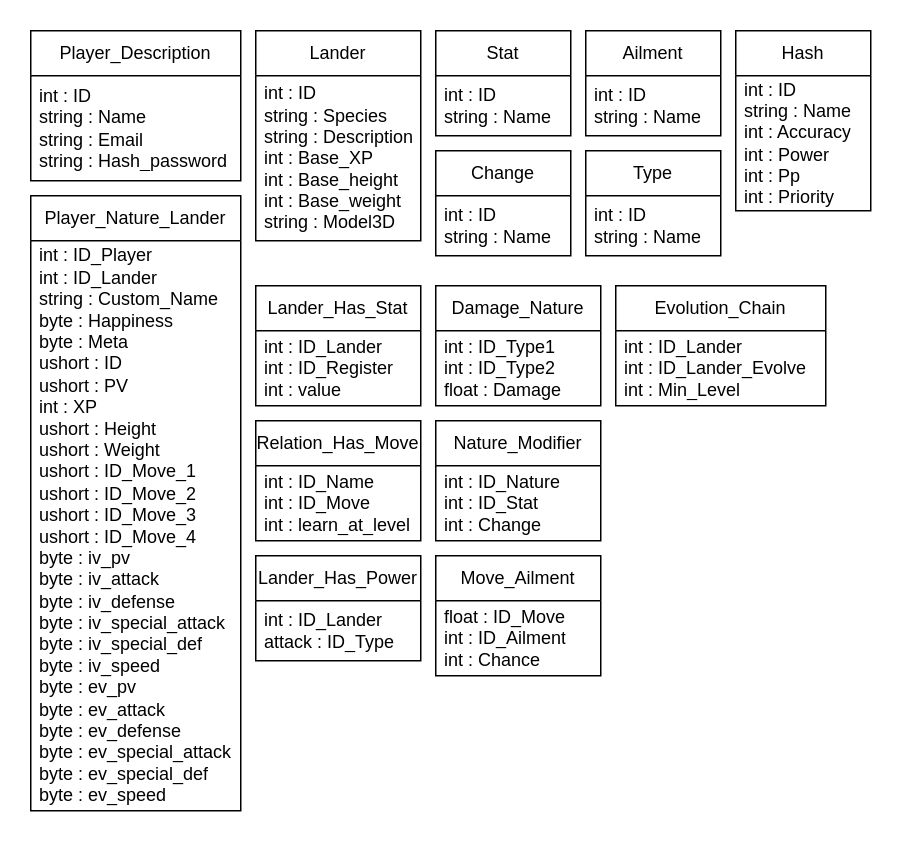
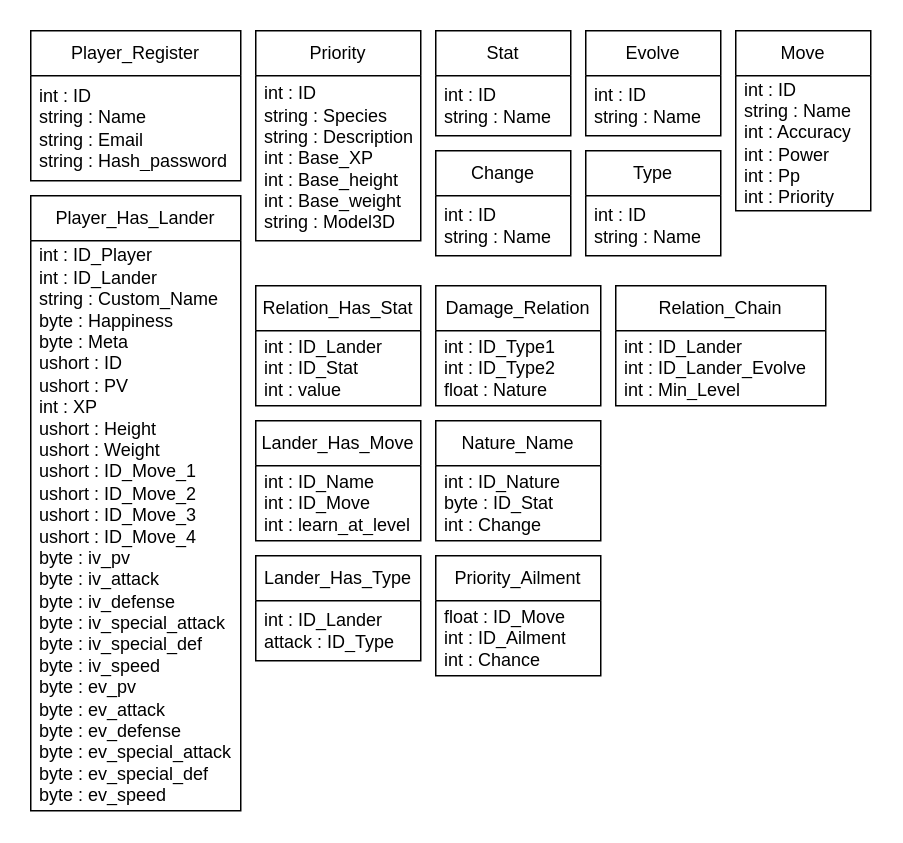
  <mxCell id="0" />
  <mxCell id="1" parent="0" />
- <mxCell id="2" value="Player_Description" style="swimlane;fontStyle=0;childLayout=stackLayout;horizontal=1;startSize=30;horizontalStack=0;resizeParent=1;resizeParentMax=0;resizeLast=0;collapsible=1;marginBottom=0;whiteSpace=wrap;html=1;" vertex="1" parent="1"><mxGeometry x="20" y="20" width="140" height="100" as="geometry" /></mxCell>
+ <mxCell id="2" value="Player_Register" style="swimlane;fontStyle=0;childLayout=stackLayout;horizontal=1;startSize=30;horizontalStack=0;resizeParent=1;resizeParentMax=0;resizeLast=0;collapsible=1;marginBottom=0;whiteSpace=wrap;html=1;" vertex="1" parent="1"><mxGeometry x="20" y="20" width="140" height="100" as="geometry" /></mxCell>
  <mxCell id="3" value="int : ID&lt;br&gt;string : Name&lt;br&gt;string : Email&lt;br&gt;string : Hash_password" style="text;strokeColor=none;fillColor=none;align=left;verticalAlign=middle;spacingLeft=4;spacingRight=4;overflow=hidden;points=[[0,0.5],[1,0.5]];portConstraint=eastwest;rotatable=0;whiteSpace=wrap;html=1;" vertex="1" parent="2"><mxGeometry y="30" width="140" height="70" as="geometry" /></mxCell>
- <mxCell id="4" value="Lander" style="swimlane;fontStyle=0;childLayout=stackLayout;horizontal=1;startSize=30;horizontalStack=0;resizeParent=1;resizeParentMax=0;resizeLast=0;collapsible=1;marginBottom=0;whiteSpace=wrap;html=1;" vertex="1" parent="1"><mxGeometry x="170" y="20" width="110" height="140" as="geometry" /></mxCell>
+ <mxCell id="4" value="Priority" style="swimlane;fontStyle=0;childLayout=stackLayout;horizontal=1;startSize=30;horizontalStack=0;resizeParent=1;resizeParentMax=0;resizeLast=0;collapsible=1;marginBottom=0;whiteSpace=wrap;html=1;" vertex="1" parent="1"><mxGeometry x="170" y="20" width="110" height="140" as="geometry" /></mxCell>
  <mxCell id="5" value="int : ID&lt;br&gt;string : Species&lt;br&gt;string : Description&lt;br&gt;int : Base_XP&lt;br&gt;int : Base_height&lt;br&gt;int : Base_weight&lt;br&gt;string : Model3D" style="text;strokeColor=none;fillColor=none;align=left;verticalAlign=middle;spacingLeft=4;spacingRight=4;overflow=hidden;points=[[0,0.5],[1,0.5]];portConstraint=eastwest;rotatable=0;whiteSpace=wrap;html=1;" vertex="1" parent="4"><mxGeometry y="30" width="110" height="110" as="geometry" /></mxCell>
  <mxCell id="6" value="Stat" style="swimlane;fontStyle=0;childLayout=stackLayout;horizontal=1;startSize=30;horizontalStack=0;resizeParent=1;resizeParentMax=0;resizeLast=0;collapsible=1;marginBottom=0;whiteSpace=wrap;html=1;" vertex="1" parent="1"><mxGeometry x="290" y="20" width="90" height="70" as="geometry" /></mxCell>
  <mxCell id="7" value="int : ID&lt;br&gt;string : Name" style="text;strokeColor=none;fillColor=none;align=left;verticalAlign=middle;spacingLeft=4;spacingRight=4;overflow=hidden;points=[[0,0.5],[1,0.5]];portConstraint=eastwest;rotatable=0;whiteSpace=wrap;html=1;" vertex="1" parent="6"><mxGeometry y="30" width="90" height="40" as="geometry" /></mxCell>
- <mxCell id="8" value="Hash" style="swimlane;fontStyle=0;childLayout=stackLayout;horizontal=1;startSize=30;horizontalStack=0;resizeParent=1;resizeParentMax=0;resizeLast=0;collapsible=1;marginBottom=0;whiteSpace=wrap;html=1;" vertex="1" parent="1"><mxGeometry x="490" y="20" width="90" height="120" as="geometry" /></mxCell>
+ <mxCell id="8" value="Move" style="swimlane;fontStyle=0;childLayout=stackLayout;horizontal=1;startSize=30;horizontalStack=0;resizeParent=1;resizeParentMax=0;resizeLast=0;collapsible=1;marginBottom=0;whiteSpace=wrap;html=1;" vertex="1" parent="1"><mxGeometry x="490" y="20" width="90" height="120" as="geometry" /></mxCell>
  <mxCell id="9" value="int : ID&lt;br&gt;string : Name&lt;br&gt;int : Accuracy&lt;br&gt;int : Power&lt;br&gt;int : Pp&lt;br&gt;int : Priority" style="text;strokeColor=none;fillColor=none;align=left;verticalAlign=middle;spacingLeft=4;spacingRight=4;overflow=hidden;points=[[0,0.5],[1,0.5]];portConstraint=eastwest;rotatable=0;whiteSpace=wrap;html=1;" vertex="1" parent="8"><mxGeometry y="30" width="90" height="90" as="geometry" /></mxCell>
  <mxCell id="10" value="Change" style="swimlane;fontStyle=0;childLayout=stackLayout;horizontal=1;startSize=30;horizontalStack=0;resizeParent=1;resizeParentMax=0;resizeLast=0;collapsible=1;marginBottom=0;whiteSpace=wrap;html=1;" vertex="1" parent="1"><mxGeometry x="290" y="100" width="90" height="70" as="geometry" /></mxCell>
  <mxCell id="11" value="int : ID&lt;br&gt;string : Name" style="text;strokeColor=none;fillColor=none;align=left;verticalAlign=middle;spacingLeft=4;spacingRight=4;overflow=hidden;points=[[0,0.5],[1,0.5]];portConstraint=eastwest;rotatable=0;whiteSpace=wrap;html=1;" vertex="1" parent="10"><mxGeometry y="30" width="90" height="40" as="geometry" /></mxCell>
- <mxCell id="12" value="Ailment" style="swimlane;fontStyle=0;childLayout=stackLayout;horizontal=1;startSize=30;horizontalStack=0;resizeParent=1;resizeParentMax=0;resizeLast=0;collapsible=1;marginBottom=0;whiteSpace=wrap;html=1;" vertex="1" parent="1"><mxGeometry x="390" y="20" width="90" height="70" as="geometry" /></mxCell>
+ <mxCell id="12" value="Evolve" style="swimlane;fontStyle=0;childLayout=stackLayout;horizontal=1;startSize=30;horizontalStack=0;resizeParent=1;resizeParentMax=0;resizeLast=0;collapsible=1;marginBottom=0;whiteSpace=wrap;html=1;" vertex="1" parent="1"><mxGeometry x="390" y="20" width="90" height="70" as="geometry" /></mxCell>
  <mxCell id="13" value="int : ID&lt;br&gt;string : Name" style="text;strokeColor=none;fillColor=none;align=left;verticalAlign=middle;spacingLeft=4;spacingRight=4;overflow=hidden;points=[[0,0.5],[1,0.5]];portConstraint=eastwest;rotatable=0;whiteSpace=wrap;html=1;" vertex="1" parent="12"><mxGeometry y="30" width="90" height="40" as="geometry" /></mxCell>
  <mxCell id="14" value="Type" style="swimlane;fontStyle=0;childLayout=stackLayout;horizontal=1;startSize=30;horizontalStack=0;resizeParent=1;resizeParentMax=0;resizeLast=0;collapsible=1;marginBottom=0;whiteSpace=wrap;html=1;" vertex="1" parent="1"><mxGeometry x="390" y="100" width="90" height="70" as="geometry" /></mxCell>
  <mxCell id="15" value="int : ID&lt;br&gt;string : Name" style="text;strokeColor=none;fillColor=none;align=left;verticalAlign=middle;spacingLeft=4;spacingRight=4;overflow=hidden;points=[[0,0.5],[1,0.5]];portConstraint=eastwest;rotatable=0;whiteSpace=wrap;html=1;" vertex="1" parent="14"><mxGeometry y="30" width="90" height="40" as="geometry" /></mxCell>
- <mxCell id="16" value="Lander_Has_Stat" style="swimlane;fontStyle=0;childLayout=stackLayout;horizontal=1;startSize=30;horizontalStack=0;resizeParent=1;resizeParentMax=0;resizeLast=0;collapsible=1;marginBottom=0;whiteSpace=wrap;html=1;" vertex="1" parent="1"><mxGeometry x="170" y="190" width="110" height="80" as="geometry"><mxRectangle x="470" y="580" width="130" height="30" as="alternateBounds" /></mxGeometry></mxCell>
- <mxCell id="17" value="int : ID_Lander&lt;br&gt;int : ID_Register&lt;br&gt;int : value" style="text;strokeColor=none;fillColor=none;align=left;verticalAlign=middle;spacingLeft=4;spacingRight=4;overflow=hidden;points=[[0,0.5],[1,0.5]];portConstraint=eastwest;rotatable=0;whiteSpace=wrap;html=1;" vertex="1" parent="16"><mxGeometry y="30" width="110" height="50" as="geometry" /></mxCell>
- <mxCell id="18" value="Lander_Has_Power" style="swimlane;fontStyle=0;childLayout=stackLayout;horizontal=1;startSize=30;horizontalStack=0;resizeParent=1;resizeParentMax=0;resizeLast=0;collapsible=1;marginBottom=0;whiteSpace=wrap;html=1;" vertex="1" parent="1"><mxGeometry x="170" y="370" width="110" height="70" as="geometry"><mxRectangle x="470" y="580" width="130" height="30" as="alternateBounds" /></mxGeometry></mxCell>
+ <mxCell id="16" value="Relation_Has_Stat" style="swimlane;fontStyle=0;childLayout=stackLayout;horizontal=1;startSize=30;horizontalStack=0;resizeParent=1;resizeParentMax=0;resizeLast=0;collapsible=1;marginBottom=0;whiteSpace=wrap;html=1;" vertex="1" parent="1"><mxGeometry x="170" y="190" width="110" height="80" as="geometry"><mxRectangle x="470" y="580" width="130" height="30" as="alternateBounds" /></mxGeometry></mxCell>
+ <mxCell id="17" value="int : ID_Lander&lt;br&gt;int : ID_Stat&lt;br&gt;int : value" style="text;strokeColor=none;fillColor=none;align=left;verticalAlign=middle;spacingLeft=4;spacingRight=4;overflow=hidden;points=[[0,0.5],[1,0.5]];portConstraint=eastwest;rotatable=0;whiteSpace=wrap;html=1;" vertex="1" parent="16"><mxGeometry y="30" width="110" height="50" as="geometry" /></mxCell>
+ <mxCell id="18" value="Lander_Has_Type" style="swimlane;fontStyle=0;childLayout=stackLayout;horizontal=1;startSize=30;horizontalStack=0;resizeParent=1;resizeParentMax=0;resizeLast=0;collapsible=1;marginBottom=0;whiteSpace=wrap;html=1;" vertex="1" parent="1"><mxGeometry x="170" y="370" width="110" height="70" as="geometry"><mxRectangle x="470" y="580" width="130" height="30" as="alternateBounds" /></mxGeometry></mxCell>
  <mxCell id="19" value="int : ID_Lander&lt;br&gt;attack : ID_Type" style="text;strokeColor=none;fillColor=none;align=left;verticalAlign=middle;spacingLeft=4;spacingRight=4;overflow=hidden;points=[[0,0.5],[1,0.5]];portConstraint=eastwest;rotatable=0;whiteSpace=wrap;html=1;" vertex="1" parent="18"><mxGeometry y="30" width="110" height="40" as="geometry" /></mxCell>
- <mxCell id="20" value="Relation_Has_Move" style="swimlane;fontStyle=0;childLayout=stackLayout;horizontal=1;startSize=30;horizontalStack=0;resizeParent=1;resizeParentMax=0;resizeLast=0;collapsible=1;marginBottom=0;whiteSpace=wrap;html=1;" vertex="1" parent="1"><mxGeometry x="170" y="280" width="110" height="80" as="geometry"><mxRectangle x="470" y="580" width="130" height="30" as="alternateBounds" /></mxGeometry></mxCell>
+ <mxCell id="20" value="Lander_Has_Move" style="swimlane;fontStyle=0;childLayout=stackLayout;horizontal=1;startSize=30;horizontalStack=0;resizeParent=1;resizeParentMax=0;resizeLast=0;collapsible=1;marginBottom=0;whiteSpace=wrap;html=1;" vertex="1" parent="1"><mxGeometry x="170" y="280" width="110" height="80" as="geometry"><mxRectangle x="470" y="580" width="130" height="30" as="alternateBounds" /></mxGeometry></mxCell>
  <mxCell id="21" value="int : ID_Name&lt;br&gt;int : ID_Move&lt;br&gt;int : learn_at_level" style="text;strokeColor=none;fillColor=none;align=left;verticalAlign=middle;spacingLeft=4;spacingRight=4;overflow=hidden;points=[[0,0.5],[1,0.5]];portConstraint=eastwest;rotatable=0;whiteSpace=wrap;html=1;" vertex="1" parent="20"><mxGeometry y="30" width="110" height="50" as="geometry" /></mxCell>
- <mxCell id="22" value="Damage_Nature" style="swimlane;fontStyle=0;childLayout=stackLayout;horizontal=1;startSize=30;horizontalStack=0;resizeParent=1;resizeParentMax=0;resizeLast=0;collapsible=1;marginBottom=0;whiteSpace=wrap;html=1;" vertex="1" parent="1"><mxGeometry x="290" y="190" width="110" height="80" as="geometry"><mxRectangle x="470" y="580" width="130" height="30" as="alternateBounds" /></mxGeometry></mxCell>
- <mxCell id="23" value="int : ID_Type1&lt;br&gt;int : ID_Type2&lt;br&gt;float : Damage" style="text;strokeColor=none;fillColor=none;align=left;verticalAlign=middle;spacingLeft=4;spacingRight=4;overflow=hidden;points=[[0,0.5],[1,0.5]];portConstraint=eastwest;rotatable=0;whiteSpace=wrap;html=1;" vertex="1" parent="22"><mxGeometry y="30" width="110" height="50" as="geometry" /></mxCell>
- <mxCell id="24" value="Nature_Modifier" style="swimlane;fontStyle=0;childLayout=stackLayout;horizontal=1;startSize=30;horizontalStack=0;resizeParent=1;resizeParentMax=0;resizeLast=0;collapsible=1;marginBottom=0;whiteSpace=wrap;html=1;" vertex="1" parent="1"><mxGeometry x="290" y="280" width="110" height="80" as="geometry"><mxRectangle x="470" y="580" width="130" height="30" as="alternateBounds" /></mxGeometry></mxCell>
- <mxCell id="25" value="int : ID_Nature&lt;br&gt;int : ID_Stat&lt;br&gt;int : Change" style="text;strokeColor=none;fillColor=none;align=left;verticalAlign=middle;spacingLeft=4;spacingRight=4;overflow=hidden;points=[[0,0.5],[1,0.5]];portConstraint=eastwest;rotatable=0;whiteSpace=wrap;html=1;" vertex="1" parent="24"><mxGeometry y="30" width="110" height="50" as="geometry" /></mxCell>
- <mxCell id="26" value="Move_Ailment" style="swimlane;fontStyle=0;childLayout=stackLayout;horizontal=1;startSize=30;horizontalStack=0;resizeParent=1;resizeParentMax=0;resizeLast=0;collapsible=1;marginBottom=0;whiteSpace=wrap;html=1;" vertex="1" parent="1"><mxGeometry x="290" y="370" width="110" height="80" as="geometry"><mxRectangle x="470" y="580" width="130" height="30" as="alternateBounds" /></mxGeometry></mxCell>
+ <mxCell id="22" value="Damage_Relation" style="swimlane;fontStyle=0;childLayout=stackLayout;horizontal=1;startSize=30;horizontalStack=0;resizeParent=1;resizeParentMax=0;resizeLast=0;collapsible=1;marginBottom=0;whiteSpace=wrap;html=1;" vertex="1" parent="1"><mxGeometry x="290" y="190" width="110" height="80" as="geometry"><mxRectangle x="470" y="580" width="130" height="30" as="alternateBounds" /></mxGeometry></mxCell>
+ <mxCell id="23" value="int : ID_Type1&lt;br&gt;int : ID_Type2&lt;br&gt;float : Nature" style="text;strokeColor=none;fillColor=none;align=left;verticalAlign=middle;spacingLeft=4;spacingRight=4;overflow=hidden;points=[[0,0.5],[1,0.5]];portConstraint=eastwest;rotatable=0;whiteSpace=wrap;html=1;" vertex="1" parent="22"><mxGeometry y="30" width="110" height="50" as="geometry" /></mxCell>
+ <mxCell id="24" value="Nature_Name" style="swimlane;fontStyle=0;childLayout=stackLayout;horizontal=1;startSize=30;horizontalStack=0;resizeParent=1;resizeParentMax=0;resizeLast=0;collapsible=1;marginBottom=0;whiteSpace=wrap;html=1;" vertex="1" parent="1"><mxGeometry x="290" y="280" width="110" height="80" as="geometry"><mxRectangle x="470" y="580" width="130" height="30" as="alternateBounds" /></mxGeometry></mxCell>
+ <mxCell id="25" value="int : ID_Nature&lt;br&gt;byte : ID_Stat&lt;br&gt;int : Change" style="text;strokeColor=none;fillColor=none;align=left;verticalAlign=middle;spacingLeft=4;spacingRight=4;overflow=hidden;points=[[0,0.5],[1,0.5]];portConstraint=eastwest;rotatable=0;whiteSpace=wrap;html=1;" vertex="1" parent="24"><mxGeometry y="30" width="110" height="50" as="geometry" /></mxCell>
+ <mxCell id="26" value="Priority_Ailment" style="swimlane;fontStyle=0;childLayout=stackLayout;horizontal=1;startSize=30;horizontalStack=0;resizeParent=1;resizeParentMax=0;resizeLast=0;collapsible=1;marginBottom=0;whiteSpace=wrap;html=1;" vertex="1" parent="1"><mxGeometry x="290" y="370" width="110" height="80" as="geometry"><mxRectangle x="470" y="580" width="130" height="30" as="alternateBounds" /></mxGeometry></mxCell>
  <mxCell id="27" value="float : ID_Move&lt;br&gt;int : ID_Ailment&lt;br&gt;int : Chance" style="text;strokeColor=none;fillColor=none;align=left;verticalAlign=middle;spacingLeft=4;spacingRight=4;overflow=hidden;points=[[0,0.5],[1,0.5]];portConstraint=eastwest;rotatable=0;whiteSpace=wrap;html=1;" vertex="1" parent="26"><mxGeometry y="30" width="110" height="50" as="geometry" /></mxCell>
- <mxCell id="28" value="Evolution_Chain" style="swimlane;fontStyle=0;childLayout=stackLayout;horizontal=1;startSize=30;horizontalStack=0;resizeParent=1;resizeParentMax=0;resizeLast=0;collapsible=1;marginBottom=0;whiteSpace=wrap;html=1;" vertex="1" parent="1"><mxGeometry x="410" y="190" width="140" height="80" as="geometry"><mxRectangle x="470" y="580" width="130" height="30" as="alternateBounds" /></mxGeometry></mxCell>
+ <mxCell id="28" value="Relation_Chain" style="swimlane;fontStyle=0;childLayout=stackLayout;horizontal=1;startSize=30;horizontalStack=0;resizeParent=1;resizeParentMax=0;resizeLast=0;collapsible=1;marginBottom=0;whiteSpace=wrap;html=1;" vertex="1" parent="1"><mxGeometry x="410" y="190" width="140" height="80" as="geometry"><mxRectangle x="470" y="580" width="130" height="30" as="alternateBounds" /></mxGeometry></mxCell>
  <mxCell id="29" value="int : ID_Lander&lt;br&gt;int : ID_Lander_Evolve&lt;br&gt;int : Min_Level" style="text;strokeColor=none;fillColor=none;align=left;verticalAlign=middle;spacingLeft=4;spacingRight=4;overflow=hidden;points=[[0,0.5],[1,0.5]];portConstraint=eastwest;rotatable=0;whiteSpace=wrap;html=1;" vertex="1" parent="28"><mxGeometry y="30" width="140" height="50" as="geometry" /></mxCell>
- <mxCell id="30" value="Player_Nature_Lander" style="swimlane;fontStyle=0;childLayout=stackLayout;horizontal=1;startSize=30;horizontalStack=0;resizeParent=1;resizeParentMax=0;resizeLast=0;collapsible=1;marginBottom=0;whiteSpace=wrap;html=1;" vertex="1" parent="1"><mxGeometry x="20" y="130" width="140" height="410" as="geometry" /></mxCell>
+ <mxCell id="30" value="Player_Has_Lander" style="swimlane;fontStyle=0;childLayout=stackLayout;horizontal=1;startSize=30;horizontalStack=0;resizeParent=1;resizeParentMax=0;resizeLast=0;collapsible=1;marginBottom=0;whiteSpace=wrap;html=1;" vertex="1" parent="1"><mxGeometry x="20" y="130" width="140" height="410" as="geometry" /></mxCell>
  <mxCell id="31" value="int : ID_Player&lt;br&gt;int : ID_Lander&lt;br&gt;string : Custom_Name&lt;br&gt;byte : Happiness&lt;br&gt;byte : Meta&lt;br&gt;ushort : ID&lt;br&gt;ushort : PV&lt;br&gt;int : XP&lt;br&gt;ushort : Height&lt;br&gt;ushort : Weight&lt;br&gt;ushort : ID_Move_1&lt;br&gt;ushort : ID_Move_2&lt;br&gt;ushort : ID_Move_3&lt;br&gt;ushort : ID_Move_4&lt;br&gt;byte : iv_pv&lt;br&gt;byte : iv_attack&lt;br&gt;byte : iv_defense&lt;br&gt;byte : iv_special_attack&lt;br&gt;byte : iv_special_def&lt;br&gt;byte : iv_speed&lt;br&gt;byte : ev_pv&lt;br&gt;byte : ev_attack&lt;br&gt;byte : ev_defense&lt;br&gt;byte : ev_special_attack&lt;br&gt;byte : ev_special_def&lt;br&gt;byte : ev_speed" style="text;strokeColor=none;fillColor=none;align=left;verticalAlign=middle;spacingLeft=4;spacingRight=4;overflow=hidden;points=[[0,0.5],[1,0.5]];portConstraint=eastwest;rotatable=0;whiteSpace=wrap;html=1;" vertex="1" parent="30"><mxGeometry y="30" width="140" height="380" as="geometry" /></mxCell>
